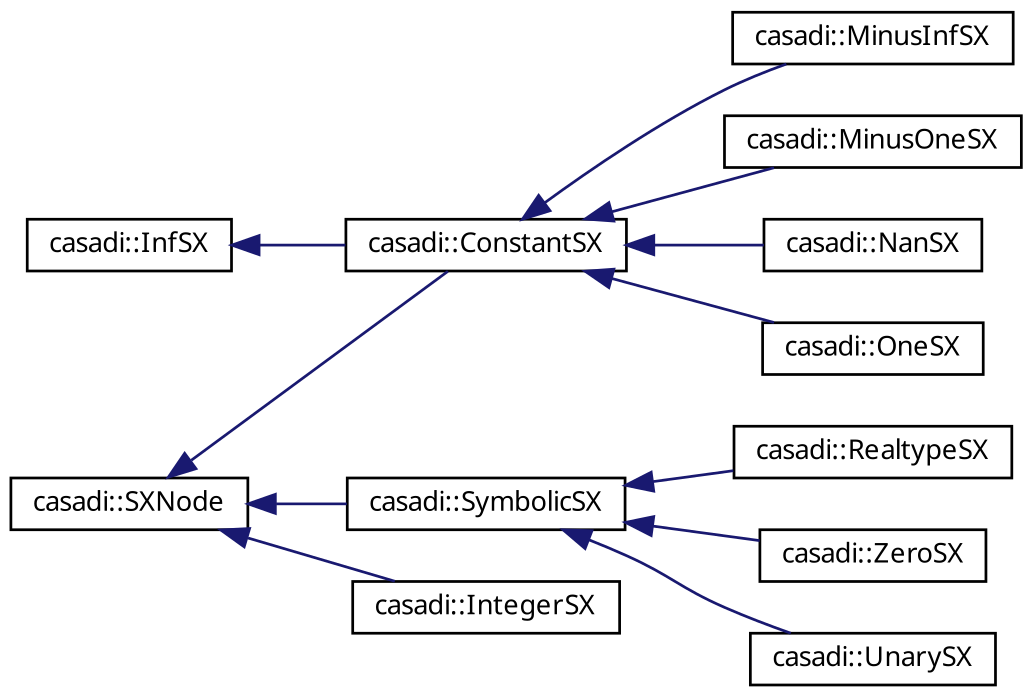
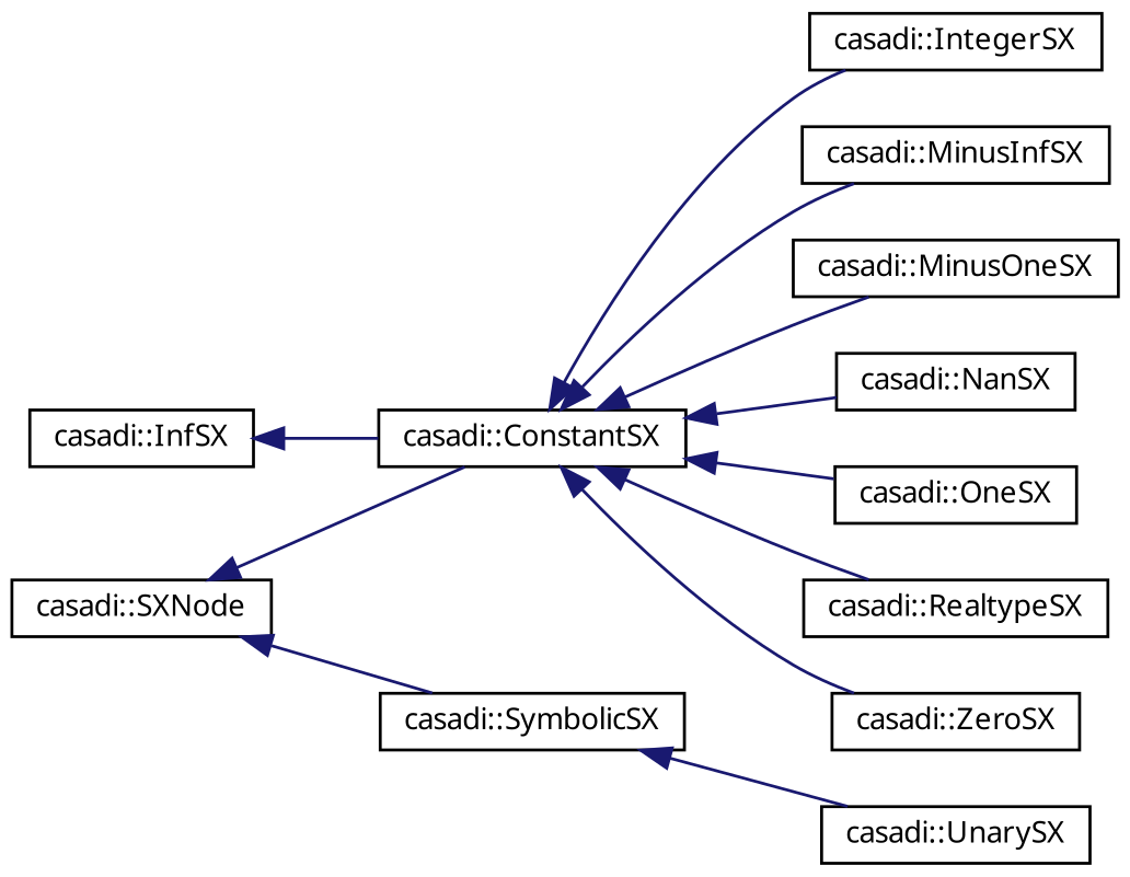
  digraph {
    rankdir=LR
    node [color=black fillcolor=white fontname="FreeSans.ttf" fontsize=10 shape=record style=filled]
    edge [color=midnightblue dir=back fontname="FreeSans.ttf" fontsize=10 labelfontname="FreeSans.ttf" labelfontsize=10 style=solid]
    n1 [height=0.2 label="casadi::SXNode" width=0.4]
    n2 [height=0.2 label="casadi::ConstantSX" width=0.4]
    n3 [height=0.2 label="casadi::SymbolicSX" width=0.4]
    n4 [height=0.2 label="casadi::IntegerSX" width=0.4]
    n5 [height=0.2 label="casadi::MinusInfSX" width=0.4]
    n6 [height=0.2 label="casadi::MinusOneSX" width=0.4]
    n7 [height=0.2 label="casadi::NanSX" width=0.4]
    n8 [height=0.2 label="casadi::OneSX" width=0.4]
    n9 [height=0.2 label="casadi::RealtypeSX" width=0.4]
    n10 [height=0.2 label="casadi::ZeroSX" width=0.4]
    n11 [height=0.2 label="casadi::UnarySX" width=0.4]
    n12 [height=0.2 label="casadi::InfSX" width=0.4]
    n1 -> n2
    n1 -> n3
-   n1 -> n4
+   n2 -> n4
    n2 -> n5
    n2 -> n6
    n2 -> n7
    n2 -> n8
-   n3 -> n9
-   n3 -> n10
+   n2 -> n9
+   n2 -> n10
    n3 -> n11
    n12 -> n2
  }
